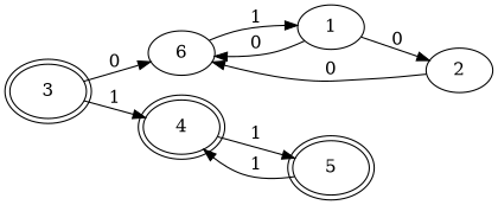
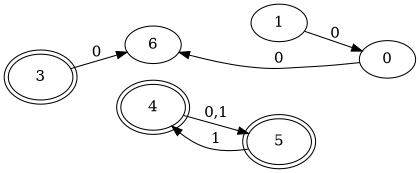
  digraph {
    ordering=out
    rankdir=LR
    n1 [label=6]
    n2 [label=1]
-   n3 [label=2]
+   n3 [label=0]
    n4 [label=3 peripheries=2]
    n5 [label=4 peripheries=2]
    n6 [label=5 peripheries=2]
-   n1 -> n2 [label=1]
-   n2 -> n1 [label=0]
    n2 -> n3 [label=0]
    n3 -> n1 [label=0]
    n4 -> n1 [label=0]
-   n4 -> n5 [label=1]
-   n5 -> n6 [label=1]
+   n5 -> n6 [label="0,1"]
    n6 -> n5 [label=1]
  }
